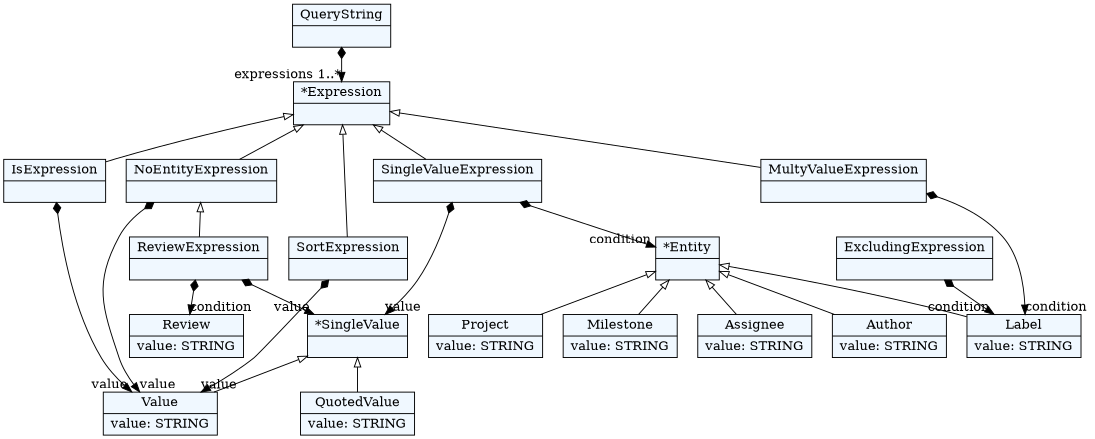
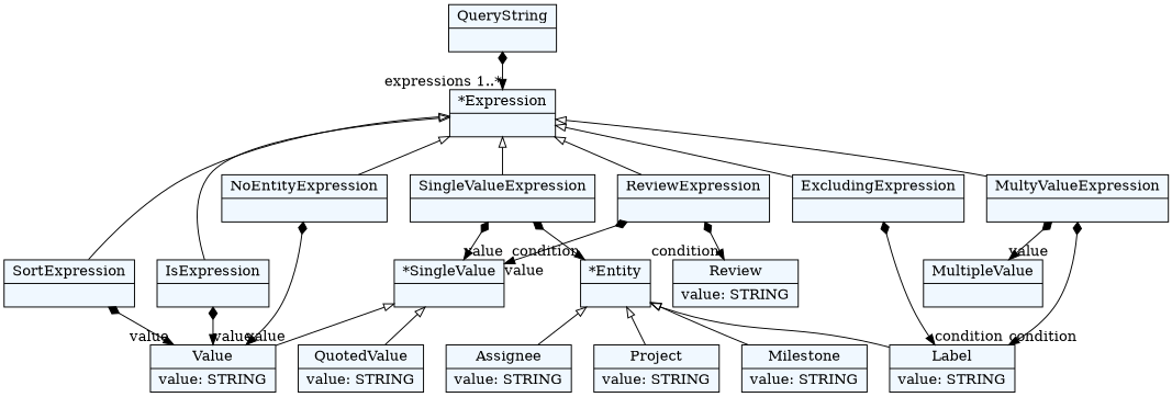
  digraph {
    fontname="Bitstream Vera Sans"
    fontsize=8
    nodesep=0.3
    node [fillcolor=aliceblue shape=record style=filled]
    edge [arrowtail=empty dir=back]
    n1 [label="{QueryString|}"]
    n2 [label="{*Expression|}"]
    n3 [label="{SortExpression|}"]
    n4 [label="{IsExpression|}"]
    n5 [label="{MultyValueExpression|}"]
    n6 [label="{SingleValueExpression|}"]
    n7 [label="{ExcludingExpression|}"]
    n8 [label="{NoEntityExpression|}"]
    n9 [label="{ReviewExpression|}"]
    n10 [label="{Value|value: STRING\l}"]
    n11 [label="{Label|value: STRING\l}"]
+   n12 [label="{MultipleValue|}"]
    n13 [label="{*Entity|}"]
    n14 [label="{*SingleValue|}"]
    n15 [label="{Review|value: STRING\l}"]
-   n16 [label="{Author|value: STRING\l}"]
    n17 [label="{Project|value: STRING\l}"]
    n18 [label="{Milestone|value: STRING\l}"]
    n19 [label="{Assignee|value: STRING\l}"]
    n20 [label="{QuotedValue|value: STRING\l}"]
    n1 -> n2 [arrowtail=diamond dir=both headlabel="expressions 1..*"]
    n2 -> n3
    n2 -> n4
    n2 -> n5
    n2 -> n6
+   n2 -> n7
    n2 -> n8
-   n8 -> n9
+   n2 -> n9
    n3 -> n10 [arrowtail=diamond dir=both headlabel="value "]
    n4 -> n10 [arrowtail=diamond dir=both headlabel="value "]
    n5 -> n11 [arrowtail=diamond dir=both headlabel="condition "]
+   n5 -> n12 [arrowtail=diamond dir=both headlabel="value "]
    n6 -> n13 [arrowtail=diamond dir=both headlabel="condition "]
    n6 -> n14 [arrowtail=diamond dir=both headlabel="value "]
    n7 -> n11 [arrowtail=diamond dir=both headlabel="condition "]
    n8 -> n10 [arrowtail=diamond dir=both headlabel="value "]
    n9 -> n14 [arrowtail=diamond dir=both headlabel="value "]
    n9 -> n15 [arrowtail=diamond dir=both headlabel="condition "]
    n13 -> n11
-   n13 -> n16
    n13 -> n17
    n13 -> n18
    n13 -> n19
    n14 -> n10
    n14 -> n20
  }
